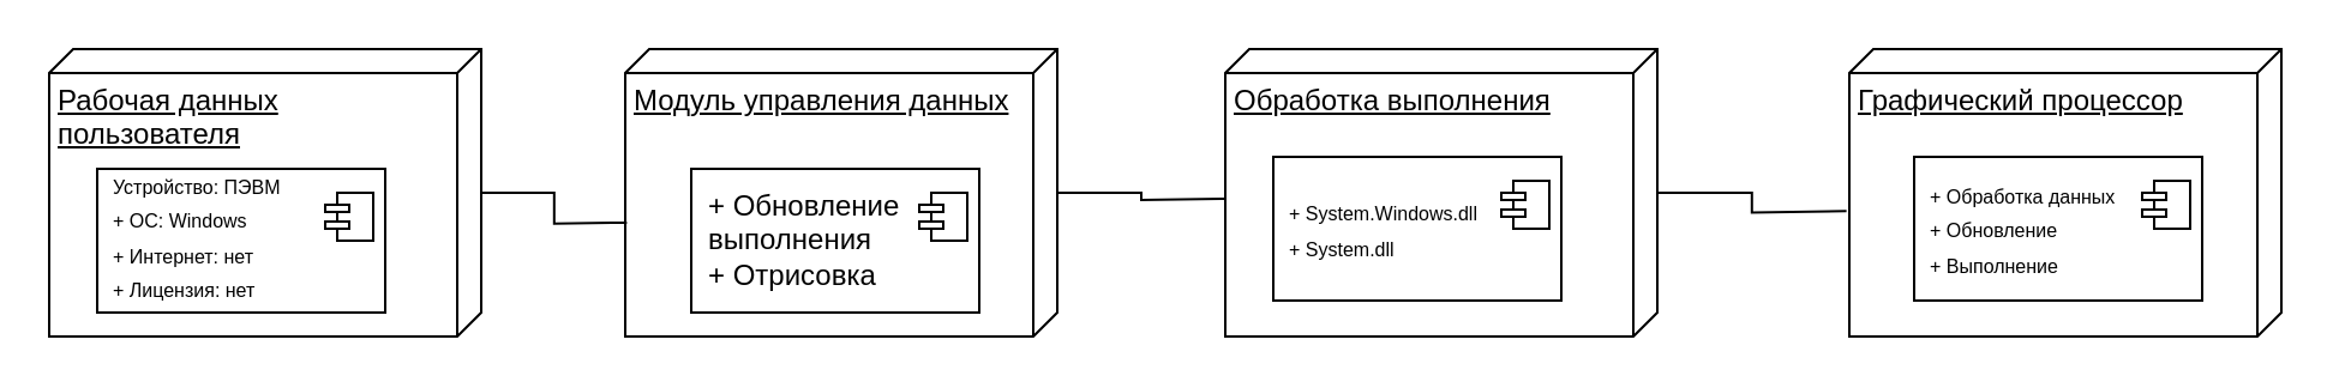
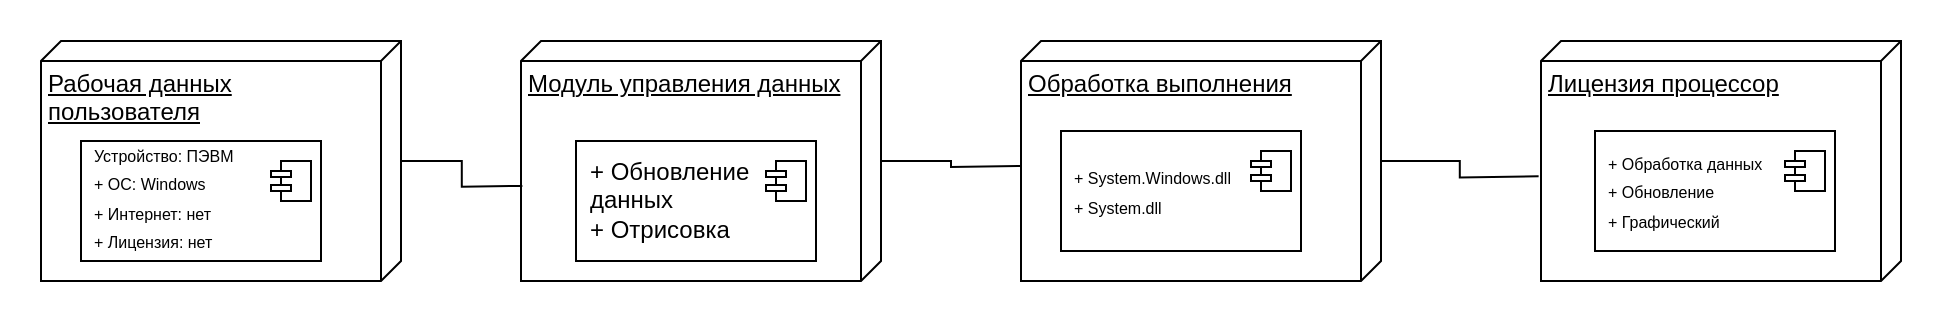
  <mxCell id="0" />
  <mxCell id="1" parent="0" />
  <mxCell id="2" value="Рабочая данных пользователя" style="verticalAlign=top;align=left;spacingTop=8;spacingLeft=2;spacingRight=12;shape=cube;size=10;direction=south;fontStyle=4;html=1;whiteSpace=wrap;" parent="1" vertex="1"><mxGeometry x="20" y="20" width="180" height="120" as="geometry" /></mxCell>
  <mxCell id="3" style="edgeStyle=orthogonalEdgeStyle;rounded=0;orthogonalLoop=1;jettySize=auto;html=1;entryX=0;entryY=0.25;entryDx=0;entryDy=0;endArrow=none;endFill=0;" parent="1" source="4" edge="1"><mxGeometry relative="1" as="geometry"><mxPoint x="510" y="82.5" as="targetPoint" /></mxGeometry></mxCell>
  <mxCell id="4" value="Модуль управления данных" style="verticalAlign=top;align=left;spacingTop=8;spacingLeft=2;spacingRight=12;shape=cube;size=10;direction=south;fontStyle=4;html=1;whiteSpace=wrap;" parent="1" vertex="1"><mxGeometry x="260" y="20" width="180" height="120" as="geometry" /></mxCell>
  <mxCell id="5" value="Обработка выполнения" style="verticalAlign=top;align=left;spacingTop=8;spacingLeft=2;spacingRight=12;shape=cube;size=10;direction=south;fontStyle=4;html=1;whiteSpace=wrap;" parent="1" vertex="1"><mxGeometry x="510" y="20" width="180" height="120" as="geometry" /></mxCell>
- <mxCell id="6" value="Графический процессор" style="verticalAlign=top;align=left;spacingTop=8;spacingLeft=2;spacingRight=12;shape=cube;size=10;direction=south;fontStyle=4;html=1;whiteSpace=wrap;" parent="1" vertex="1"><mxGeometry x="770" y="20" width="180" height="120" as="geometry" /></mxCell>
+ <mxCell id="6" value="Лицензия процессор" style="verticalAlign=top;align=left;spacingTop=8;spacingLeft=2;spacingRight=12;shape=cube;size=10;direction=south;fontStyle=4;html=1;whiteSpace=wrap;" parent="1" vertex="1"><mxGeometry x="770" y="20" width="180" height="120" as="geometry" /></mxCell>
  <mxCell id="7" style="edgeStyle=orthogonalEdgeStyle;rounded=0;orthogonalLoop=1;jettySize=auto;html=1;entryX=0.004;entryY=0.392;entryDx=0;entryDy=0;entryPerimeter=0;endArrow=none;endFill=0;" parent="1" source="2" edge="1"><mxGeometry relative="1" as="geometry"><mxPoint x="260.68" y="92.44" as="targetPoint" /></mxGeometry></mxCell>
  <mxCell id="8" style="edgeStyle=orthogonalEdgeStyle;rounded=0;orthogonalLoop=1;jettySize=auto;html=1;entryX=-0.007;entryY=0.324;entryDx=0;entryDy=0;entryPerimeter=0;endArrow=none;endFill=0;" parent="1" source="5" edge="1"><mxGeometry relative="1" as="geometry"><mxPoint x="768.81" y="87.68" as="targetPoint" /></mxGeometry></mxCell>
  <mxCell id="9" value="" style="group" vertex="1" connectable="0" parent="1"><mxGeometry x="40" y="70" width="125" height="60" as="geometry" /></mxCell>
  <mxCell id="10" value="" style="rounded=0;whiteSpace=wrap;html=1;" vertex="1" parent="9"><mxGeometry width="120" height="60" as="geometry" /></mxCell>
  <mxCell id="11" value="&lt;font style=&quot;font-size: 8px;&quot;&gt;Устройство: ПЭВМ&lt;br&gt;+ ОС: Windows&lt;br&gt;+ Интернет: нет&lt;br&gt;+ Лицензия: нет&lt;/font&gt;" style="text;html=1;strokeColor=none;fillColor=none;align=left;verticalAlign=middle;whiteSpace=wrap;rounded=0;" parent="9" vertex="1"><mxGeometry x="5" width="120" height="55" as="geometry" /></mxCell>
  <mxCell id="12" value="" style="html=1;outlineConnect=0;whiteSpace=wrap;shape=mxgraph.archimate3.component;" vertex="1" parent="9"><mxGeometry x="95" y="10" width="20" height="20" as="geometry" /></mxCell>
  <mxCell id="13" value="" style="group" vertex="1" connectable="0" parent="1"><mxGeometry x="287.5" y="70" width="125" height="60" as="geometry" /></mxCell>
  <mxCell id="14" value="" style="rounded=0;whiteSpace=wrap;html=1;" vertex="1" parent="13"><mxGeometry width="120" height="60" as="geometry" /></mxCell>
  <mxCell id="15" value="" style="html=1;outlineConnect=0;whiteSpace=wrap;shape=mxgraph.archimate3.component;" vertex="1" parent="13"><mxGeometry x="95" y="10" width="20" height="20" as="geometry" /></mxCell>
- <mxCell id="16" value="+ Обновление выполнения&lt;br style=&quot;border-color: var(--border-color);&quot;&gt;+ Отрисовка" style="text;html=1;strokeColor=none;fillColor=none;align=left;verticalAlign=middle;whiteSpace=wrap;rounded=0;" vertex="1" parent="13"><mxGeometry x="5" y="2.5" width="120" height="55" as="geometry" /></mxCell>
+ <mxCell id="16" value="+ Обновление данных&lt;br style=&quot;border-color: var(--border-color);&quot;&gt;+ Отрисовка" style="text;html=1;strokeColor=none;fillColor=none;align=left;verticalAlign=middle;whiteSpace=wrap;rounded=0;" vertex="1" parent="13"><mxGeometry x="5" y="2.5" width="120" height="55" as="geometry" /></mxCell>
  <mxCell id="17" value="" style="group" vertex="1" connectable="0" parent="1"><mxGeometry x="530" y="65" width="125" height="60" as="geometry" /></mxCell>
  <mxCell id="18" value="" style="rounded=0;whiteSpace=wrap;html=1;" vertex="1" parent="17"><mxGeometry width="120" height="60" as="geometry" /></mxCell>
  <mxCell id="19" value="" style="html=1;outlineConnect=0;whiteSpace=wrap;shape=mxgraph.archimate3.component;" vertex="1" parent="17"><mxGeometry x="95" y="10" width="20" height="20" as="geometry" /></mxCell>
  <mxCell id="20" value="&lt;font style=&quot;font-size: 8px;&quot;&gt;+&lt;font style=&quot;font-size: 8px;&quot;&gt; &lt;/font&gt;&lt;/font&gt;&lt;font style=&quot;font-size: 8px;&quot;&gt;System.Windows.dll&lt;br style=&quot;border-color: var(--border-color);&quot;&gt;+ System.dll&lt;/font&gt;" style="text;html=1;strokeColor=none;fillColor=none;align=left;verticalAlign=middle;whiteSpace=wrap;rounded=0;" vertex="1" parent="17"><mxGeometry x="5" y="2.5" width="120" height="55" as="geometry" /></mxCell>
  <mxCell id="21" value="" style="group" vertex="1" connectable="0" parent="1"><mxGeometry x="797" y="65" width="125" height="60" as="geometry" /></mxCell>
  <mxCell id="22" value="" style="rounded=0;whiteSpace=wrap;html=1;" vertex="1" parent="21"><mxGeometry width="120" height="60" as="geometry" /></mxCell>
  <mxCell id="23" value="" style="html=1;outlineConnect=0;whiteSpace=wrap;shape=mxgraph.archimate3.component;" vertex="1" parent="21"><mxGeometry x="95" y="10" width="20" height="20" as="geometry" /></mxCell>
- <mxCell id="24" value="&lt;font style=&quot;font-size: 8px;&quot;&gt;+ Обработка данных&lt;br style=&quot;border-color: var(--border-color);&quot;&gt;+ Обновление&lt;br style=&quot;border-color: var(--border-color);&quot;&gt;+ Выполнение&lt;/font&gt;" style="text;html=1;strokeColor=none;fillColor=none;align=left;verticalAlign=middle;whiteSpace=wrap;rounded=0;" vertex="1" parent="21"><mxGeometry x="5" y="2.5" width="120" height="55" as="geometry" /></mxCell>
+ <mxCell id="24" value="&lt;font style=&quot;font-size: 8px;&quot;&gt;+ Обработка данных&lt;br style=&quot;border-color: var(--border-color);&quot;&gt;+ Обновление&lt;br style=&quot;border-color: var(--border-color);&quot;&gt;+ Графический&lt;/font&gt;" style="text;html=1;strokeColor=none;fillColor=none;align=left;verticalAlign=middle;whiteSpace=wrap;rounded=0;" vertex="1" parent="21"><mxGeometry x="5" y="2.5" width="120" height="55" as="geometry" /></mxCell>
